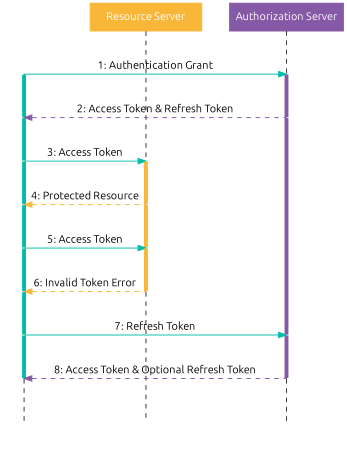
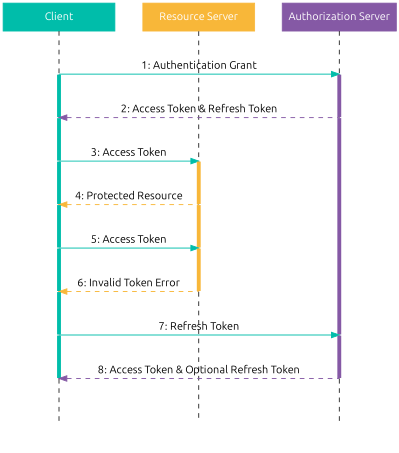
  digraph {
    ranksep=0.75
    fontname=Ubuntu
    node [fontcolor="#ffffff" fontname=Ubuntu group=g_client shape=point style=filled]
    edge [style=none fontname=Ubuntu arrowhead=none color="#00bdaa" penwidth=5]
+   n1 [color="#00bdaa" label=Client shape=box width=2]
    n2 [color="#8559a5" group=g_auth label="Authorization Server" shape=box width=2]
    n3 [color="#f8b739" group=g_res label="Resource Server" shape=box width=2]
    p00 [width=0]
    p20 [group=g_auth width=0]
    p01 [width=0]
    p21 [group=g_auth width=0]
    p02 [width=0]
    p32 [group=g_res width=0]
    p03 [width=0]
    p33 [group=g_res width=0]
    p04 [width=0]
    p34 [group=g_res width=0]
    p05 [width=0]
    p35 [group=g_res width=0]
    p06 [width=0]
    p26 [group=g_auth width=0]
    p07 [width=0]
    p27 [group=g_auth width=0]
    p09 [shape=box style=invis]
    p29 [group=g_auth shape=box style=invis]
    p39 [group=g_res shape=box style=invis]
    subgraph sub_1 {
      rank=same
+     n1
      n2
      n3
    }
    subgraph sub_2 {
      rank=same
      p00
      p20
    }
    subgraph sub_3 {
      rank=same
      p01
      p21
    }
    subgraph sub_4 {
      rank=same
      p02
      p32
    }
    subgraph sub_5 {
      rank=same
      p03
      p33
    }
    subgraph sub_6 {
      rank=same
      p04
      p34
    }
    subgraph sub_7 {
      rank=same
      p05
      p35
    }
    subgraph sub_8 {
      rank=same
      p06
      p26
    }
    subgraph sub_9 {
      rank=same
      p07
      p27
    }
    subgraph sub_10 {
      rank=same
      p09
      p29
      p39
    }
+   n1 -> n3 [style=invis arrowhead="" color="" penwidth=""]
+   n1 -> p00 [style=dashed color="" penwidth=""]
    n2 -> p20 [style=dashed color="" penwidth=""]
    n3 -> n2 [style=invis arrowhead="" color="" penwidth=""]
    n3 -> p32 [style=dashed color="" penwidth=""]
    p00 -> p20 [label="1: Authentication Grant" penwidth=1.2 style="" arrowhead=""]
    p00 -> p01
    p20 -> p21 [color="#8559a5"]
    p01 -> p21 [color="#8559a5" dir=back label="2: Access Token & Refresh Token" penwidth=1.2 style=dashed arrowhead=""]
    p01 -> p02
    p21 -> p26 [color="#8559a5"]
    p02 -> p32 [label="3: Access Token" penwidth=1.2 style="" arrowhead=""]
    p02 -> p03
    p32 -> p33 [color="#f8b739"]
    p03 -> p33 [color="#f8b739" dir=back label="4: Protected Resource" penwidth=1.2 style=dashed arrowhead=""]
    p03 -> p04
    p33 -> p34 [color="#f8b739"]
    p04 -> p34 [label="5: Access Token" penwidth=1.2 style="" arrowhead=""]
    p04 -> p05
    p34 -> p35 [color="#f8b739"]
    p05 -> p35 [color="#f8b739" dir=back label="6: Invalid Token Error" penwidth=1.2 style=dashed arrowhead=""]
    p05 -> p06
    p35 -> p39 [style=dashed color="" penwidth=""]
    p06 -> p26 [label="7: Refresh Token" penwidth=1.2 style="" arrowhead=""]
    p06 -> p07
    p26 -> p27 [color="#8559a5"]
    p07 -> p27 [color="#8559a5" dir=back label="8: Access Token & Optional Refresh Token" penwidth=1.2 style=dashed arrowhead=""]
    p07 -> p09 [style=dashed color="" penwidth=""]
    p27 -> p29 [style=dashed color="" penwidth=""]
  }
